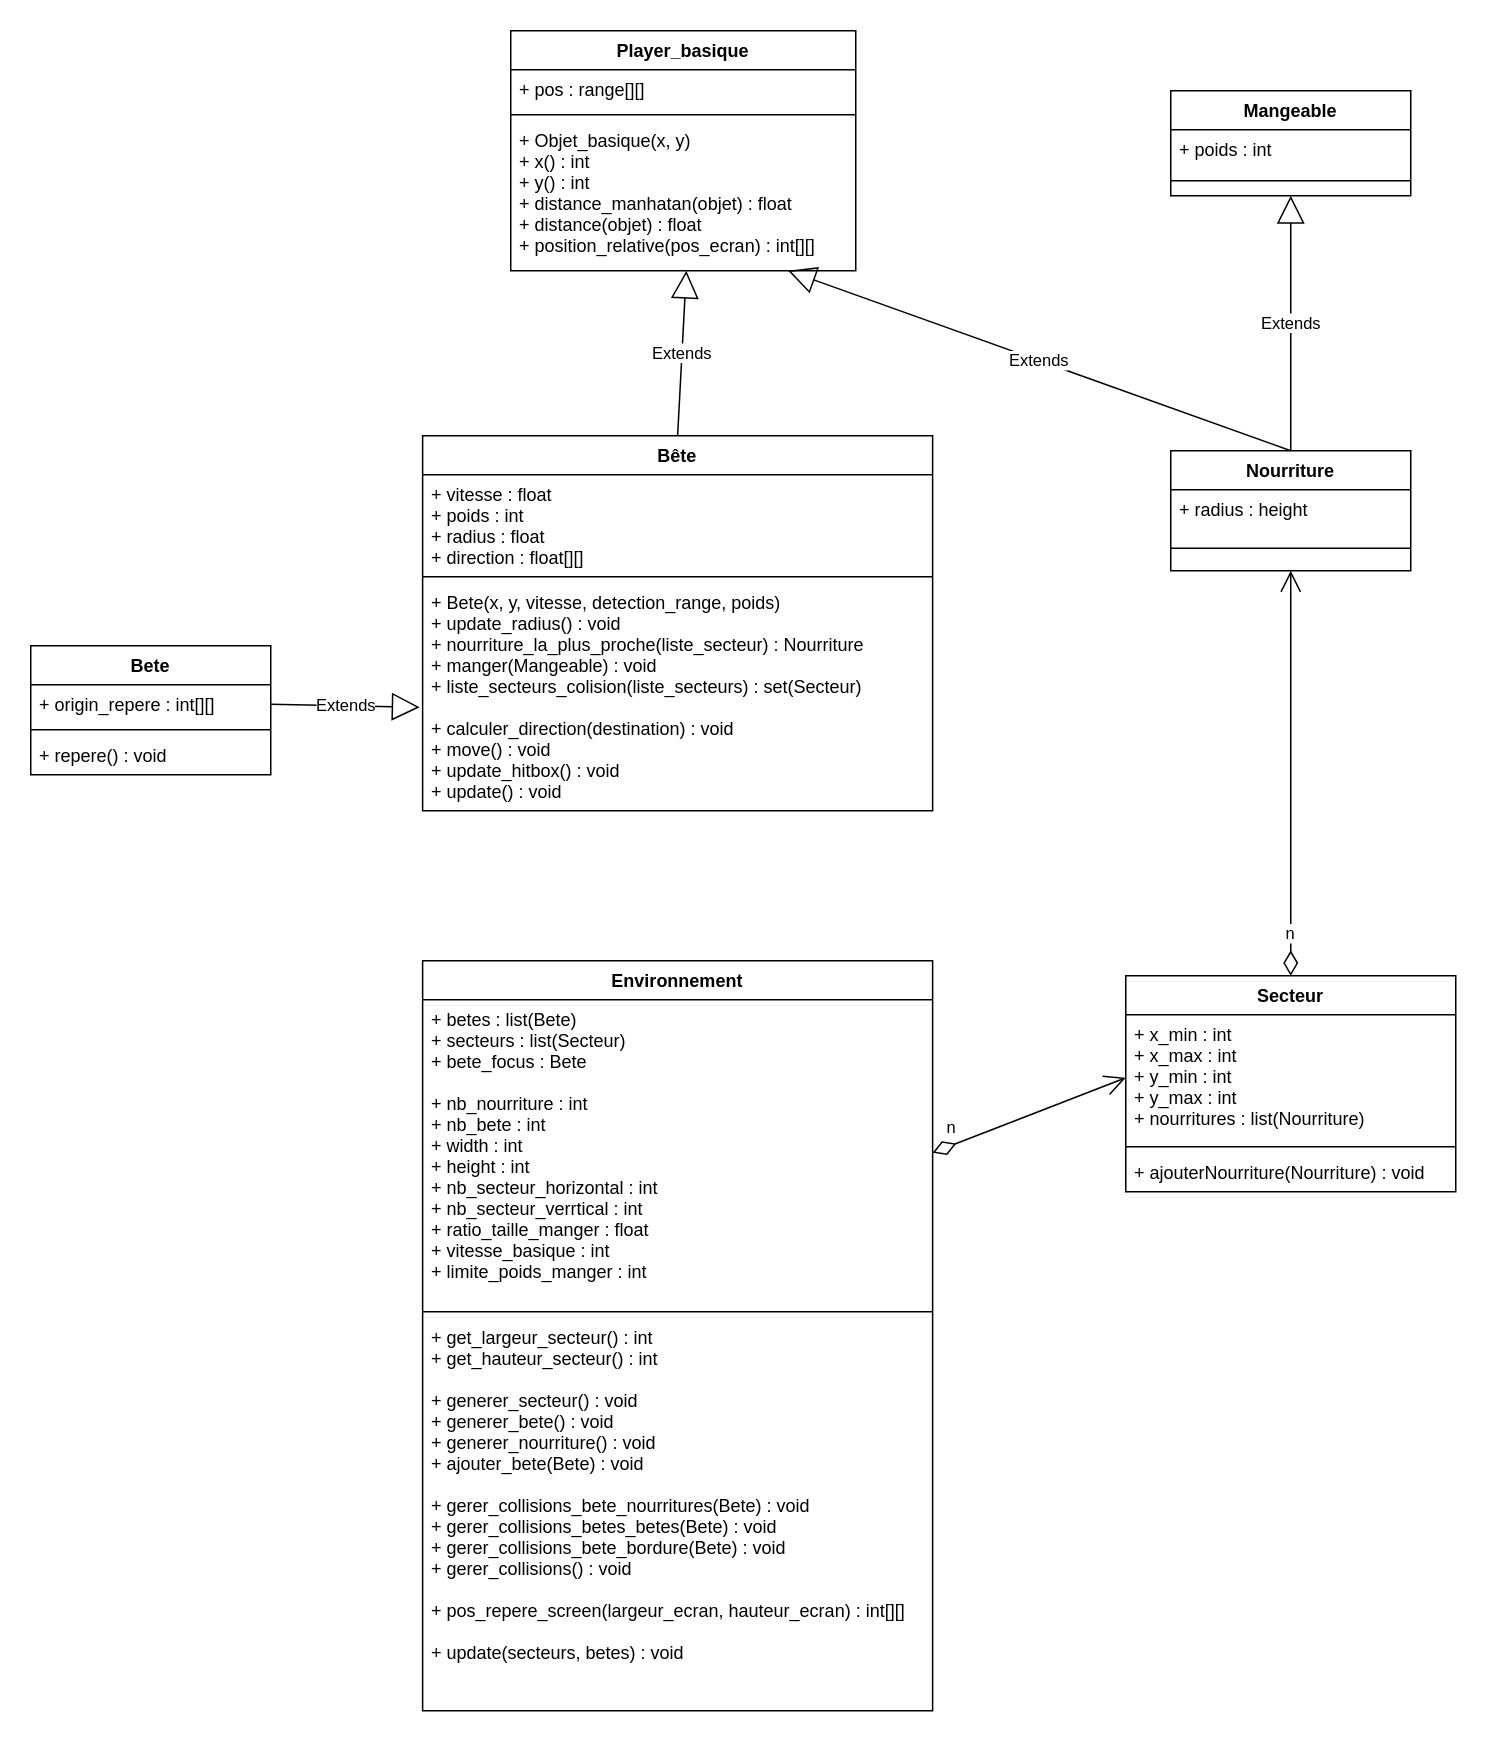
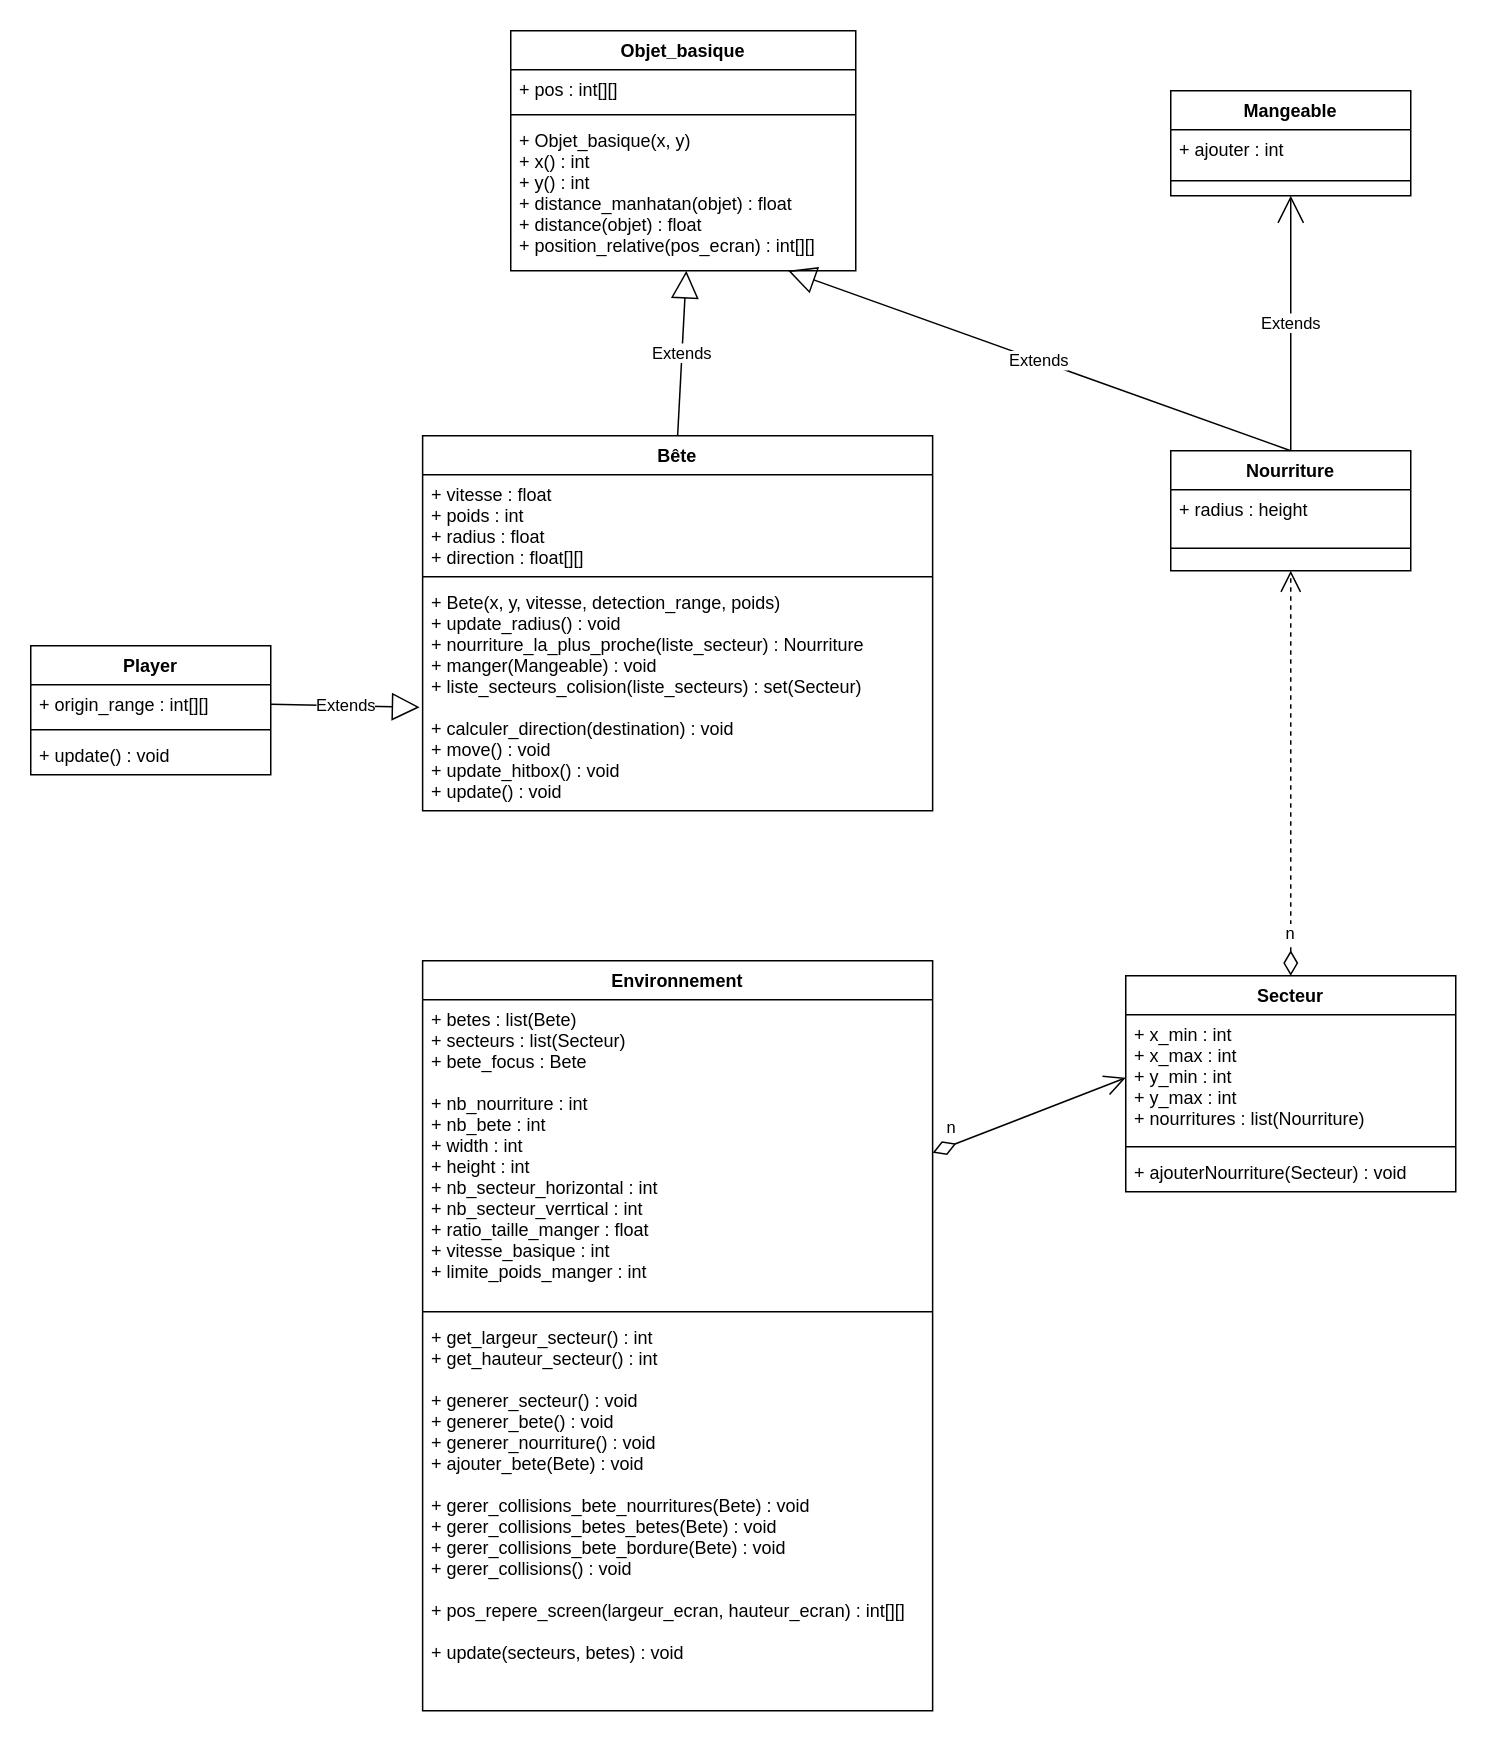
  <mxCell id="0" />
  <mxCell id="1" parent="0" />
  <mxCell id="2" value="Bête" style="swimlane;fontStyle=1;align=center;verticalAlign=top;childLayout=stackLayout;horizontal=1;startSize=26;horizontalStack=0;resizeParent=1;resizeParentMax=0;resizeLast=0;collapsible=1;marginBottom=0;" parent="1" vertex="1"><mxGeometry x="281.25" y="290" width="340" height="250" as="geometry" /></mxCell>
  <mxCell id="3" value="+ vitesse : float&#10;+ poids : int&#10;+ radius : float&#10;+ direction : float[][]&#10;&#10;" style="text;strokeColor=none;fillColor=none;align=left;verticalAlign=top;spacingLeft=4;spacingRight=4;overflow=hidden;rotatable=0;points=[[0,0.5],[1,0.5]];portConstraint=eastwest;" parent="2" vertex="1"><mxGeometry y="26" width="340" height="64" as="geometry" /></mxCell>
  <mxCell id="4" value="" style="line;strokeWidth=1;fillColor=none;align=left;verticalAlign=middle;spacingTop=-1;spacingLeft=3;spacingRight=3;rotatable=0;labelPosition=right;points=[];portConstraint=eastwest;" parent="2" vertex="1"><mxGeometry y="90" width="340" height="8" as="geometry" /></mxCell>
  <mxCell id="5" value="+ Bete(x, y, vitesse, detection_range, poids)&#10;+ update_radius() : void&#10;+ nourriture_la_plus_proche(liste_secteur) : Nourriture&#10;+ manger(Mangeable) : void&#10;+ liste_secteurs_colision(liste_secteurs) : set(Secteur)&#10;&#10;+ calculer_direction(destination) : void&#10;+ move() : void&#10;+ update_hitbox() : void&#10;+ update() : void&#10;" style="text;strokeColor=none;fillColor=none;align=left;verticalAlign=top;spacingLeft=4;spacingRight=4;overflow=hidden;rotatable=0;points=[[0,0.5],[1,0.5]];portConstraint=eastwest;" parent="2" vertex="1"><mxGeometry y="98" width="340" height="152" as="geometry" /></mxCell>
- <mxCell id="6" value="Player_basique" style="swimlane;fontStyle=1;align=center;verticalAlign=top;childLayout=stackLayout;horizontal=1;startSize=26;horizontalStack=0;resizeParent=1;resizeParentMax=0;resizeLast=0;collapsible=1;marginBottom=0;" parent="1" vertex="1"><mxGeometry x="340" y="20" width="230" height="160" as="geometry" /></mxCell>
- <mxCell id="7" value="+ pos : range[][]" style="text;strokeColor=none;fillColor=none;align=left;verticalAlign=top;spacingLeft=4;spacingRight=4;overflow=hidden;rotatable=0;points=[[0,0.5],[1,0.5]];portConstraint=eastwest;" parent="6" vertex="1"><mxGeometry y="26" width="230" height="26" as="geometry" /></mxCell>
+ <mxCell id="6" value="Objet_basique" style="swimlane;fontStyle=1;align=center;verticalAlign=top;childLayout=stackLayout;horizontal=1;startSize=26;horizontalStack=0;resizeParent=1;resizeParentMax=0;resizeLast=0;collapsible=1;marginBottom=0;" parent="1" vertex="1"><mxGeometry x="340" y="20" width="230" height="160" as="geometry" /></mxCell>
+ <mxCell id="7" value="+ pos : int[][]" style="text;strokeColor=none;fillColor=none;align=left;verticalAlign=top;spacingLeft=4;spacingRight=4;overflow=hidden;rotatable=0;points=[[0,0.5],[1,0.5]];portConstraint=eastwest;" parent="6" vertex="1"><mxGeometry y="26" width="230" height="26" as="geometry" /></mxCell>
  <mxCell id="8" value="" style="line;strokeWidth=1;fillColor=none;align=left;verticalAlign=middle;spacingTop=-1;spacingLeft=3;spacingRight=3;rotatable=0;labelPosition=right;points=[];portConstraint=eastwest;" parent="6" vertex="1"><mxGeometry y="52" width="230" height="8" as="geometry" /></mxCell>
  <mxCell id="9" value="+ Objet_basique(x, y)&#10;+ x() : int&#10;+ y() : int&#10;+ distance_manhatan(objet) : float&#10;+ distance(objet) : float&#10;+ position_relative(pos_ecran) : int[][]" style="text;strokeColor=none;fillColor=none;align=left;verticalAlign=top;spacingLeft=4;spacingRight=4;overflow=hidden;rotatable=0;points=[[0,0.5],[1,0.5]];portConstraint=eastwest;" parent="6" vertex="1"><mxGeometry y="60" width="230" height="100" as="geometry" /></mxCell>
  <mxCell id="10" value="Mangeable" style="swimlane;fontStyle=1;align=center;verticalAlign=top;childLayout=stackLayout;horizontal=1;startSize=26;horizontalStack=0;resizeParent=1;resizeParentMax=0;resizeLast=0;collapsible=1;marginBottom=0;" parent="1" vertex="1"><mxGeometry x="780" y="60" width="160" height="70" as="geometry" /></mxCell>
- <mxCell id="11" value="+ poids : int" style="text;strokeColor=none;fillColor=none;align=left;verticalAlign=top;spacingLeft=4;spacingRight=4;overflow=hidden;rotatable=0;points=[[0,0.5],[1,0.5]];portConstraint=eastwest;" parent="10" vertex="1"><mxGeometry y="26" width="160" height="24" as="geometry" /></mxCell>
+ <mxCell id="11" value="+ ajouter : int" style="text;strokeColor=none;fillColor=none;align=left;verticalAlign=top;spacingLeft=4;spacingRight=4;overflow=hidden;rotatable=0;points=[[0,0.5],[1,0.5]];portConstraint=eastwest;" parent="10" vertex="1"><mxGeometry y="26" width="160" height="24" as="geometry" /></mxCell>
  <mxCell id="12" value="" style="line;strokeWidth=1;fillColor=none;align=left;verticalAlign=middle;spacingTop=-1;spacingLeft=3;spacingRight=3;rotatable=0;labelPosition=right;points=[];portConstraint=eastwest;" parent="10" vertex="1"><mxGeometry y="50" width="160" height="20" as="geometry" /></mxCell>
  <mxCell id="13" value="Nourriture" style="swimlane;fontStyle=1;align=center;verticalAlign=top;childLayout=stackLayout;horizontal=1;startSize=26;horizontalStack=0;resizeParent=1;resizeParentMax=0;resizeLast=0;collapsible=1;marginBottom=0;" parent="1" vertex="1"><mxGeometry x="780" y="300" width="160" height="80" as="geometry" /></mxCell>
  <mxCell id="14" value="+ radius : height" style="text;strokeColor=none;fillColor=none;align=left;verticalAlign=top;spacingLeft=4;spacingRight=4;overflow=hidden;rotatable=0;points=[[0,0.5],[1,0.5]];portConstraint=eastwest;" parent="13" vertex="1"><mxGeometry y="26" width="160" height="24" as="geometry" /></mxCell>
  <mxCell id="15" value="" style="line;strokeWidth=1;fillColor=none;align=left;verticalAlign=middle;spacingTop=-1;spacingLeft=3;spacingRight=3;rotatable=0;labelPosition=right;points=[];portConstraint=eastwest;" parent="13" vertex="1"><mxGeometry y="50" width="160" height="30" as="geometry" /></mxCell>
  <mxCell id="16" value="Environnement" style="swimlane;fontStyle=1;align=center;verticalAlign=top;childLayout=stackLayout;horizontal=1;startSize=26;horizontalStack=0;resizeParent=1;resizeParentMax=0;resizeLast=0;collapsible=1;marginBottom=0;" parent="1" vertex="1"><mxGeometry x="281.25" y="640" width="340" height="500" as="geometry" /></mxCell>
  <mxCell id="17" value="+ betes : list(Bete)&#10;+ secteurs : list(Secteur)&#10;+ bete_focus : Bete&#10;&#10;+ nb_nourriture : int&#10;+ nb_bete : int&#10;+ width : int&#10;+ height : int&#10;+ nb_secteur_horizontal : int&#10;+ nb_secteur_verrtical : int&#10;+ ratio_taille_manger : float&#10;+ vitesse_basique : int&#10;+ limite_poids_manger : int" style="text;strokeColor=none;fillColor=none;align=left;verticalAlign=top;spacingLeft=4;spacingRight=4;overflow=hidden;rotatable=0;points=[[0,0.5],[1,0.5]];portConstraint=eastwest;" parent="16" vertex="1"><mxGeometry y="26" width="340" height="204" as="geometry" /></mxCell>
  <mxCell id="18" value="" style="line;strokeWidth=1;fillColor=none;align=left;verticalAlign=middle;spacingTop=-1;spacingLeft=3;spacingRight=3;rotatable=0;labelPosition=right;points=[];portConstraint=eastwest;" parent="16" vertex="1"><mxGeometry y="230" width="340" height="8" as="geometry" /></mxCell>
  <mxCell id="19" value="+ get_largeur_secteur() : int&#10;+ get_hauteur_secteur() : int&#10;&#10;+ generer_secteur() : void&#10;+ generer_bete() : void&#10;+ generer_nourriture() : void&#10;+ ajouter_bete(Bete) : void&#10;&#10;+ gerer_collisions_bete_nourritures(Bete) : void&#10;+ gerer_collisions_betes_betes(Bete) : void&#10;+ gerer_collisions_bete_bordure(Bete) : void&#10;+ gerer_collisions() : void&#10;&#10;+ pos_repere_screen(largeur_ecran, hauteur_ecran) : int[][]&#10;&#10;+ update(secteurs, betes) : void&#10;" style="text;strokeColor=none;fillColor=none;align=left;verticalAlign=top;spacingLeft=4;spacingRight=4;overflow=hidden;rotatable=0;points=[[0,0.5],[1,0.5]];portConstraint=eastwest;" parent="16" vertex="1"><mxGeometry y="238" width="340" height="262" as="geometry" /></mxCell>
  <mxCell id="20" value="n" style="endArrow=open;html=1;endSize=12;startArrow=diamondThin;startSize=14;startFill=0;align=left;verticalAlign=bottom;rounded=0;exitX=1;exitY=0.5;exitDx=0;exitDy=0;entryX=0;entryY=0.5;entryDx=0;entryDy=0;" parent="1" source="17" target="22" edge="1"><mxGeometry x="-0.857" y="5" relative="1" as="geometry"><mxPoint x="820" y="540" as="sourcePoint" /><mxPoint x="820" y="434" as="targetPoint" /><mxPoint as="offset" /></mxGeometry></mxCell>
  <mxCell id="21" value="Secteur" style="swimlane;fontStyle=1;align=center;verticalAlign=top;childLayout=stackLayout;horizontal=1;startSize=26;horizontalStack=0;resizeParent=1;resizeParentMax=0;resizeLast=0;collapsible=1;marginBottom=0;" vertex="1" parent="1"><mxGeometry x="750" y="650" width="220" height="144" as="geometry" /></mxCell>
  <mxCell id="22" value="+ x_min : int&#10;+ x_max : int&#10;+ y_min : int&#10;+ y_max : int&#10;+ nourritures : list(Nourriture)" style="text;strokeColor=none;fillColor=none;align=left;verticalAlign=top;spacingLeft=4;spacingRight=4;overflow=hidden;rotatable=0;points=[[0,0.5],[1,0.5]];portConstraint=eastwest;" vertex="1" parent="21"><mxGeometry y="26" width="220" height="84" as="geometry" /></mxCell>
  <mxCell id="23" value="" style="line;strokeWidth=1;fillColor=none;align=left;verticalAlign=middle;spacingTop=-1;spacingLeft=3;spacingRight=3;rotatable=0;labelPosition=right;points=[];portConstraint=eastwest;" vertex="1" parent="21"><mxGeometry y="110" width="220" height="8" as="geometry" /></mxCell>
- <mxCell id="24" value="+ ajouterNourriture(Nourriture) : void" style="text;strokeColor=none;fillColor=none;align=left;verticalAlign=top;spacingLeft=4;spacingRight=4;overflow=hidden;rotatable=0;points=[[0,0.5],[1,0.5]];portConstraint=eastwest;" vertex="1" parent="21"><mxGeometry y="118" width="220" height="26" as="geometry" /></mxCell>
- <mxCell id="25" value="n" style="endArrow=open;html=1;endSize=12;startArrow=diamondThin;startSize=14;startFill=0;align=left;verticalAlign=bottom;rounded=0;exitX=0.5;exitY=0;exitDx=0;exitDy=0;entryX=0.5;entryY=1;entryDx=0;entryDy=0;" edge="1" parent="1" source="21" target="13"><mxGeometry x="-0.857" y="5" relative="1" as="geometry"><mxPoint x="830" y="578" as="sourcePoint" /><mxPoint x="985" y="611" as="targetPoint" /><mxPoint as="offset" /></mxGeometry></mxCell>
- <mxCell id="26" value="Bete" style="swimlane;fontStyle=1;align=center;verticalAlign=top;childLayout=stackLayout;horizontal=1;startSize=26;horizontalStack=0;resizeParent=1;resizeParentMax=0;resizeLast=0;collapsible=1;marginBottom=0;" vertex="1" parent="1"><mxGeometry x="20" y="430" width="160" height="86" as="geometry" /></mxCell>
- <mxCell id="27" value="+ origin_repere : int[][]" style="text;strokeColor=none;fillColor=none;align=left;verticalAlign=top;spacingLeft=4;spacingRight=4;overflow=hidden;rotatable=0;points=[[0,0.5],[1,0.5]];portConstraint=eastwest;" vertex="1" parent="26"><mxGeometry y="26" width="160" height="26" as="geometry" /></mxCell>
+ <mxCell id="24" value="+ ajouterNourriture(Secteur) : void" style="text;strokeColor=none;fillColor=none;align=left;verticalAlign=top;spacingLeft=4;spacingRight=4;overflow=hidden;rotatable=0;points=[[0,0.5],[1,0.5]];portConstraint=eastwest;" vertex="1" parent="21"><mxGeometry y="118" width="220" height="26" as="geometry" /></mxCell>
+ <mxCell id="25" value="n" style="endArrow=open;html=1;endSize=12;startArrow=diamondThin;startSize=14;startFill=0;align=left;verticalAlign=bottom;rounded=0;exitX=0.5;exitY=0;exitDx=0;exitDy=0;entryX=0.5;entryY=1;entryDx=0;entryDy=0;dashed=1;" edge="1" parent="1" source="21" target="13"><mxGeometry x="-0.857" y="5" relative="1" as="geometry"><mxPoint x="830" y="578" as="sourcePoint" /><mxPoint x="985" y="611" as="targetPoint" /><mxPoint as="offset" /></mxGeometry></mxCell>
+ <mxCell id="26" value="Player" style="swimlane;fontStyle=1;align=center;verticalAlign=top;childLayout=stackLayout;horizontal=1;startSize=26;horizontalStack=0;resizeParent=1;resizeParentMax=0;resizeLast=0;collapsible=1;marginBottom=0;" vertex="1" parent="1"><mxGeometry x="20" y="430" width="160" height="86" as="geometry" /></mxCell>
+ <mxCell id="27" value="+ origin_range : int[][]" style="text;strokeColor=none;fillColor=none;align=left;verticalAlign=top;spacingLeft=4;spacingRight=4;overflow=hidden;rotatable=0;points=[[0,0.5],[1,0.5]];portConstraint=eastwest;" vertex="1" parent="26"><mxGeometry y="26" width="160" height="26" as="geometry" /></mxCell>
  <mxCell id="28" value="" style="line;strokeWidth=1;fillColor=none;align=left;verticalAlign=middle;spacingTop=-1;spacingLeft=3;spacingRight=3;rotatable=0;labelPosition=right;points=[];portConstraint=eastwest;" vertex="1" parent="26"><mxGeometry y="52" width="160" height="8" as="geometry" /></mxCell>
- <mxCell id="29" value="+ repere() : void" style="text;strokeColor=none;fillColor=none;align=left;verticalAlign=top;spacingLeft=4;spacingRight=4;overflow=hidden;rotatable=0;points=[[0,0.5],[1,0.5]];portConstraint=eastwest;" vertex="1" parent="26"><mxGeometry y="60" width="160" height="26" as="geometry" /></mxCell>
+ <mxCell id="29" value="+ update() : void" style="text;strokeColor=none;fillColor=none;align=left;verticalAlign=top;spacingLeft=4;spacingRight=4;overflow=hidden;rotatable=0;points=[[0,0.5],[1,0.5]];portConstraint=eastwest;" vertex="1" parent="26"><mxGeometry y="60" width="160" height="26" as="geometry" /></mxCell>
  <mxCell id="30" value="Extends" style="endArrow=block;endSize=16;endFill=0;html=1;rounded=0;exitX=1;exitY=0.5;exitDx=0;exitDy=0;entryX=-0.006;entryY=0.546;entryDx=0;entryDy=0;entryPerimeter=0;" edge="1" parent="1" source="27" target="5"><mxGeometry width="160" relative="1" as="geometry"><mxPoint x="140" y="460" as="sourcePoint" /><mxPoint x="300" y="460" as="targetPoint" /></mxGeometry></mxCell>
  <mxCell id="31" value="Extends" style="endArrow=block;endSize=16;endFill=0;html=1;rounded=0;entryX=0.509;entryY=1;entryDx=0;entryDy=0;entryPerimeter=0;exitX=0.5;exitY=0;exitDx=0;exitDy=0;" edge="1" parent="1" source="2" target="9"><mxGeometry width="160" relative="1" as="geometry"><mxPoint x="450" y="460" as="sourcePoint" /><mxPoint x="610" y="460" as="targetPoint" /></mxGeometry></mxCell>
- <mxCell id="32" value="Extends" style="endArrow=block;endSize=16;endFill=0;html=1;rounded=0;entryX=0.5;entryY=1;entryDx=0;entryDy=0;exitX=0.5;exitY=0;exitDx=0;exitDy=0;" edge="1" parent="1" source="13" target="10"><mxGeometry width="160" relative="1" as="geometry"><mxPoint x="450" y="430" as="sourcePoint" /><mxPoint x="610" y="430" as="targetPoint" /></mxGeometry></mxCell>
+ <mxCell id="32" value="Extends" style="endArrow=open;endSize=16;endFill=0;html=1;rounded=0;entryX=0.5;entryY=1;entryDx=0;entryDy=0;exitX=0.5;exitY=0;exitDx=0;exitDy=0;" edge="1" parent="1" source="13" target="10"><mxGeometry width="160" relative="1" as="geometry"><mxPoint x="450" y="430" as="sourcePoint" /><mxPoint x="610" y="430" as="targetPoint" /></mxGeometry></mxCell>
  <mxCell id="33" value="Extends" style="endArrow=block;endSize=16;endFill=0;html=1;rounded=0;entryX=0.804;entryY=1;entryDx=0;entryDy=0;entryPerimeter=0;exitX=0.5;exitY=0;exitDx=0;exitDy=0;" edge="1" parent="1" source="13" target="9"><mxGeometry width="160" relative="1" as="geometry"><mxPoint x="450" y="430" as="sourcePoint" /><mxPoint x="610" y="430" as="targetPoint" /></mxGeometry></mxCell>
